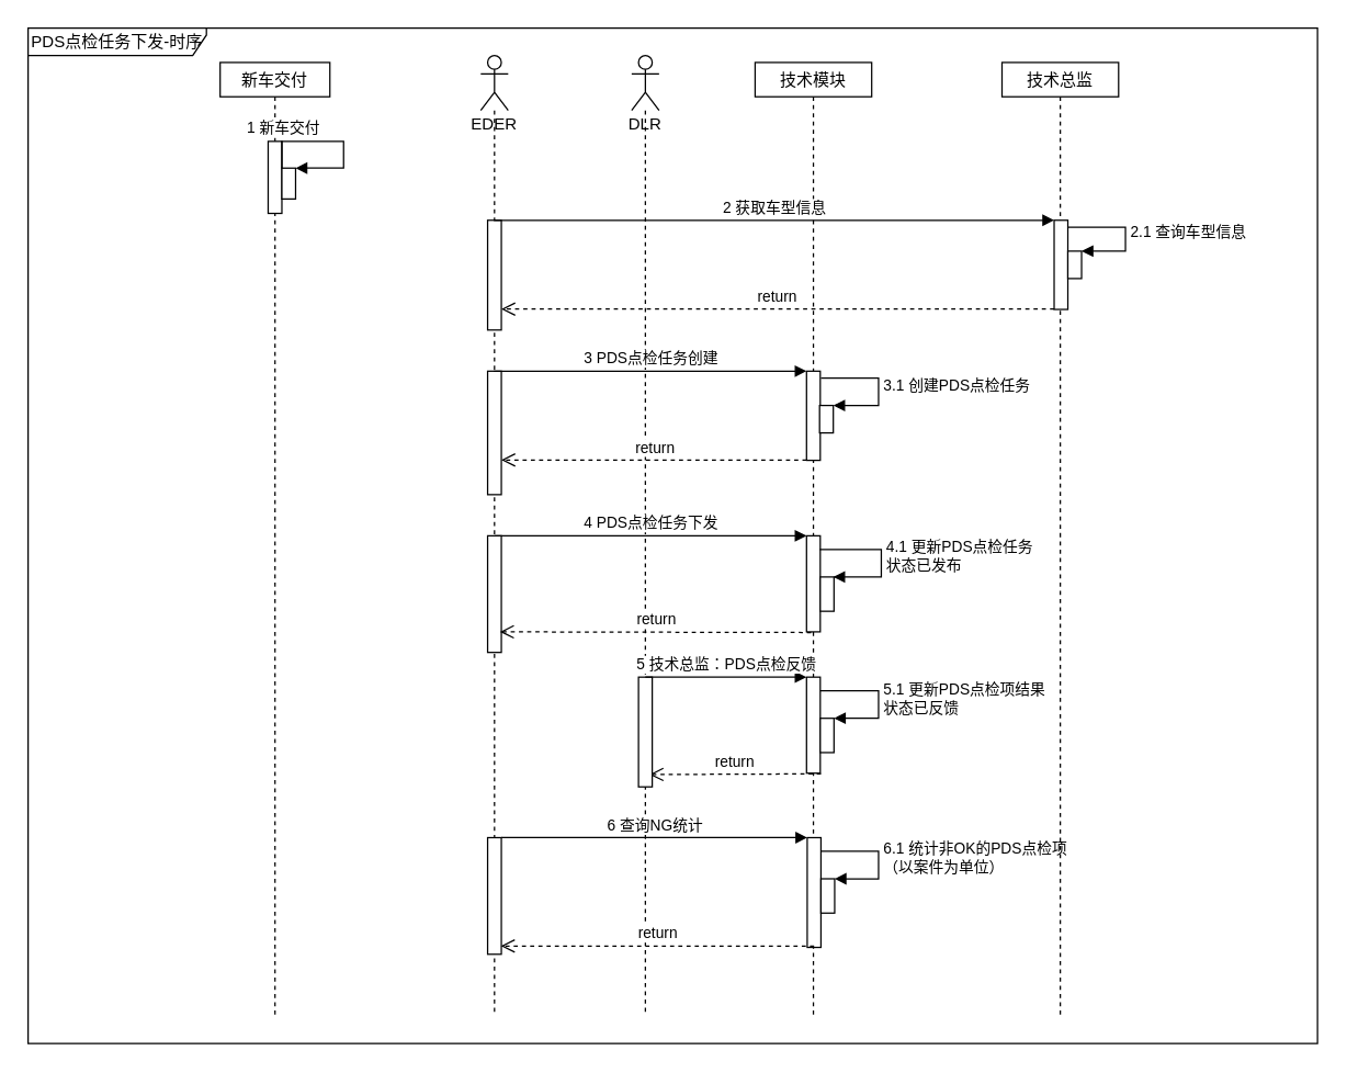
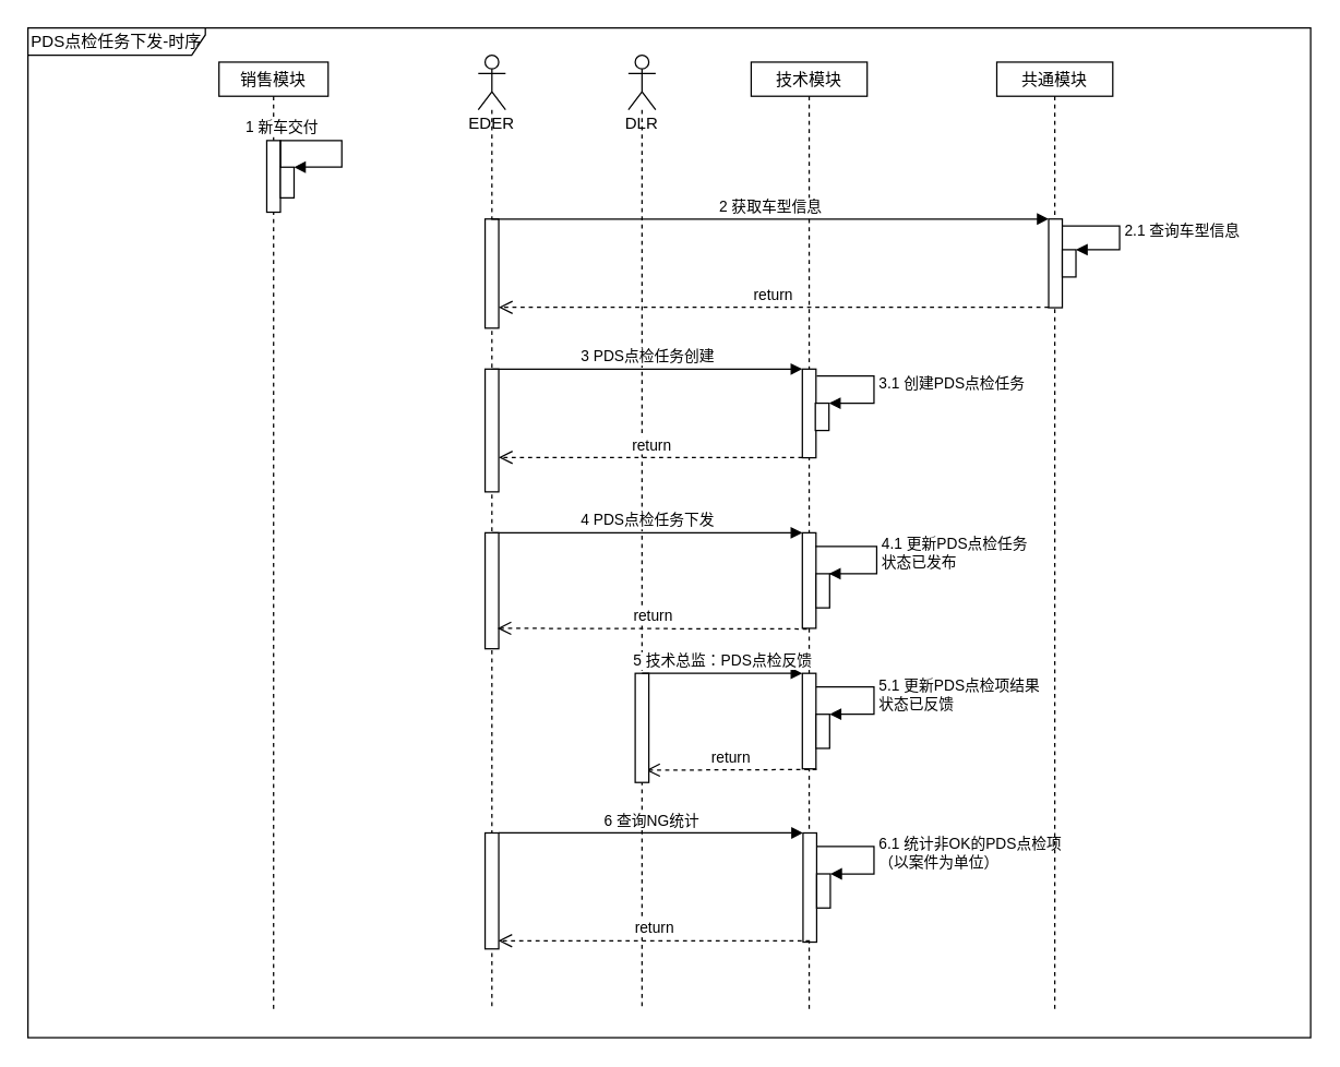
  <mxCell id="0" />
  <mxCell id="1" parent="0" />
  <mxCell id="2" value="PDS点检任务下发-时序" style="shape=umlFrame;whiteSpace=wrap;html=1;width=130;height=20;" vertex="1" parent="1"><mxGeometry x="20" y="20" width="940" height="740" as="geometry" /></mxCell>
  <mxCell id="3" value="技术模块" style="shape=umlLifeline;perimeter=lifelinePerimeter;whiteSpace=wrap;html=1;container=1;collapsible=0;recursiveResize=0;outlineConnect=0;size=25;" vertex="1" parent="1"><mxGeometry x="550" y="45" width="85" height="695" as="geometry" /></mxCell>
  <mxCell id="4" value="" style="html=1;points=[];perimeter=orthogonalPerimeter;" vertex="1" parent="3"><mxGeometry x="37.5" y="345" width="10" height="70" as="geometry" /></mxCell>
  <mxCell id="5" value="" style="html=1;points=[];perimeter=orthogonalPerimeter;" vertex="1" parent="3"><mxGeometry x="37.5" y="448" width="10" height="70" as="geometry" /></mxCell>
  <mxCell id="6" value="" style="html=1;points=[];perimeter=orthogonalPerimeter;" vertex="1" parent="3"><mxGeometry x="47.5" y="478" width="10" height="25" as="geometry" /></mxCell>
  <mxCell id="7" value="&lt;div&gt;&lt;span style=&quot;background-color: transparent&quot;&gt;5.1 更新PDS点检项结果&lt;/span&gt;&lt;/div&gt;&lt;div&gt;&lt;span style=&quot;background-color: transparent&quot;&gt;状态已反馈&lt;/span&gt;&lt;/div&gt;" style="edgeStyle=orthogonalEdgeStyle;html=1;align=left;spacingLeft=2;endArrow=block;rounded=0;entryX=1;entryY=0;" edge="1" target="6" parent="3" source="5"><mxGeometry relative="1" as="geometry"><mxPoint x="55" y="458" as="sourcePoint" /><Array as="points"><mxPoint x="90" y="458" /><mxPoint x="90" y="478" /></Array></mxGeometry></mxCell>
  <mxCell id="8" value="return" style="html=1;verticalAlign=bottom;endArrow=open;dashed=1;endSize=8;exitX=0;exitY=0.95;rounded=0;" edge="1" parent="3"><mxGeometry relative="1" as="geometry"><mxPoint x="-77" y="519" as="targetPoint" /><mxPoint x="48" y="518.5" as="sourcePoint" /></mxGeometry></mxCell>
  <mxCell id="9" value="" style="html=1;points=[];perimeter=orthogonalPerimeter;" vertex="1" parent="3"><mxGeometry x="47.5" y="375" width="10" height="25" as="geometry" /></mxCell>
  <mxCell id="10" value="" style="html=1;points=[];perimeter=orthogonalPerimeter;" vertex="1" parent="3"><mxGeometry x="37.5" y="225" width="10" height="65" as="geometry" /></mxCell>
  <mxCell id="11" value="" style="html=1;points=[];perimeter=orthogonalPerimeter;" vertex="1" parent="3"><mxGeometry x="47" y="250" width="10" height="20" as="geometry" /></mxCell>
  <mxCell id="12" value="&lt;span style=&quot;background-color: transparent&quot;&gt;3.1 创建PDS点检任务&lt;/span&gt;" style="edgeStyle=orthogonalEdgeStyle;html=1;align=left;spacingLeft=2;endArrow=block;rounded=0;entryX=1;entryY=0;" edge="1" target="11" parent="3"><mxGeometry relative="1" as="geometry"><mxPoint x="48" y="230" as="sourcePoint" /><Array as="points"><mxPoint x="90" y="230" /><mxPoint x="90" y="250" /></Array></mxGeometry></mxCell>
  <mxCell id="13" value="" style="html=1;points=[];perimeter=orthogonalPerimeter;" vertex="1" parent="3"><mxGeometry x="38" y="565" width="10" height="80" as="geometry" /></mxCell>
  <mxCell id="14" value="" style="html=1;points=[];perimeter=orthogonalPerimeter;" vertex="1" parent="3"><mxGeometry x="48" y="595" width="10" height="25" as="geometry" /></mxCell>
  <mxCell id="15" value="&lt;div&gt;&lt;span style=&quot;background-color: transparent&quot;&gt;6.1 统计非OK的PDS点检项&lt;/span&gt;&lt;/div&gt;&lt;div&gt;&lt;span style=&quot;background-color: transparent&quot;&gt;（以案件为单位）&lt;br&gt;&lt;/span&gt;&lt;/div&gt;" style="edgeStyle=orthogonalEdgeStyle;html=1;align=left;spacingLeft=2;endArrow=block;rounded=0;entryX=1;entryY=0;" edge="1" target="14" parent="3"><mxGeometry relative="1" as="geometry"><mxPoint x="48" y="575" as="sourcePoint" /><Array as="points"><mxPoint x="90" y="575" /><mxPoint x="90" y="595" /></Array></mxGeometry></mxCell>
  <mxCell id="16" value="DLR &amp;nbsp;&amp;nbsp;&amp;nbsp;&amp;nbsp;&amp;nbsp;&amp;nbsp;&amp;nbsp;&amp;nbsp;&amp;nbsp;&amp;nbsp;&amp;nbsp;&amp;nbsp;&amp;nbsp;&amp;nbsp;&amp;nbsp;&amp;nbsp;&amp;nbsp;&amp;nbsp;&amp;nbsp;&amp;nbsp;&amp;nbsp;&amp;nbsp;&amp;nbsp;&amp;nbsp;&amp;nbsp;&amp;nbsp; " style="shape=umlLifeline;participant=umlActor;perimeter=lifelinePerimeter;whiteSpace=wrap;html=1;container=1;collapsible=0;recursiveResize=0;verticalAlign=top;spacingTop=36;outlineConnect=0;" vertex="1" parent="1"><mxGeometry x="460" y="40" width="20" height="700" as="geometry" /></mxCell>
  <mxCell id="17" value="" style="html=1;points=[];perimeter=orthogonalPerimeter;" vertex="1" parent="16"><mxGeometry x="5" y="453" width="10" height="80" as="geometry" /></mxCell>
  <mxCell id="18" value="EDER" style="shape=umlLifeline;participant=umlActor;perimeter=lifelinePerimeter;whiteSpace=wrap;html=1;container=1;collapsible=0;recursiveResize=0;verticalAlign=top;spacingTop=36;outlineConnect=0;" vertex="1" parent="1"><mxGeometry x="350" y="40" width="20" height="700" as="geometry" /></mxCell>
  <mxCell id="19" value="" style="html=1;points=[];perimeter=orthogonalPerimeter;" vertex="1" parent="18"><mxGeometry x="5" y="350" width="10" height="85" as="geometry" /></mxCell>
  <mxCell id="20" value="" style="html=1;points=[];perimeter=orthogonalPerimeter;" vertex="1" parent="18"><mxGeometry x="5" y="120" width="10" height="80" as="geometry" /></mxCell>
  <mxCell id="21" value="" style="html=1;points=[];perimeter=orthogonalPerimeter;" vertex="1" parent="18"><mxGeometry x="5" y="230" width="10" height="90" as="geometry" /></mxCell>
  <mxCell id="22" value="" style="html=1;points=[];perimeter=orthogonalPerimeter;" vertex="1" parent="18"><mxGeometry x="5" y="570" width="10" height="85" as="geometry" /></mxCell>
- <mxCell id="23" value="新车交付" style="shape=umlLifeline;perimeter=lifelinePerimeter;whiteSpace=wrap;html=1;container=1;collapsible=0;recursiveResize=0;outlineConnect=0;size=25;" vertex="1" parent="1"><mxGeometry x="160" y="45" width="80" height="695" as="geometry" /></mxCell>
+ <mxCell id="23" value="销售模块" style="shape=umlLifeline;perimeter=lifelinePerimeter;whiteSpace=wrap;html=1;container=1;collapsible=0;recursiveResize=0;outlineConnect=0;size=25;" vertex="1" parent="1"><mxGeometry x="160" y="45" width="80" height="695" as="geometry" /></mxCell>
  <mxCell id="24" value="" style="html=1;points=[];perimeter=orthogonalPerimeter;" vertex="1" parent="23"><mxGeometry x="35" y="57.5" width="10" height="52.5" as="geometry" /></mxCell>
  <mxCell id="25" value="" style="html=1;points=[];perimeter=orthogonalPerimeter;" vertex="1" parent="23"><mxGeometry x="45" y="77" width="10" height="22.5" as="geometry" /></mxCell>
  <mxCell id="26" value="" style="edgeStyle=orthogonalEdgeStyle;html=1;align=left;spacingLeft=2;endArrow=block;rounded=0;entryX=1;entryY=0;verticalAlign=top;" edge="1" target="25" parent="23"><mxGeometry x="-0.672" y="12" relative="1" as="geometry"><mxPoint x="45" y="77" as="sourcePoint" /><Array as="points"><mxPoint x="45" y="57.5" /><mxPoint x="90" y="57.5" /><mxPoint x="90" y="77.5" /></Array><mxPoint x="7" y="-11" as="offset" /></mxGeometry></mxCell>
  <mxCell id="27" value="1 新车交付" style="edgeLabel;html=1;align=center;verticalAlign=middle;resizable=0;points=[];" vertex="1" connectable="0" parent="26"><mxGeometry x="-0.866" y="1" relative="1" as="geometry"><mxPoint x="1" y="-22" as="offset" /></mxGeometry></mxCell>
  <mxCell id="28" value="4 PDS点检任务下发" style="html=1;verticalAlign=bottom;endArrow=block;entryX=0;entryY=0;rounded=0;" edge="1" target="4" parent="1"><mxGeometry relative="1" as="geometry"><mxPoint x="360" y="390" as="sourcePoint" /></mxGeometry></mxCell>
  <mxCell id="29" value="return" style="html=1;verticalAlign=bottom;endArrow=open;dashed=1;endSize=8;exitX=0.333;exitY=1.007;rounded=0;exitDx=0;exitDy=0;exitPerimeter=0;" edge="1" source="4" parent="1"><mxGeometry relative="1" as="geometry"><mxPoint x="364" y="460" as="targetPoint" /><mxPoint x="579" y="459.5" as="sourcePoint" /></mxGeometry></mxCell>
  <mxCell id="30" value="5 技术总监：PDS点检反馈" style="html=1;verticalAlign=bottom;endArrow=block;entryX=0;entryY=0;rounded=0;" edge="1" target="5" parent="1"><mxGeometry relative="1" as="geometry"><mxPoint x="470" y="493" as="sourcePoint" /></mxGeometry></mxCell>
- <mxCell id="31" value="技术总监" style="shape=umlLifeline;perimeter=lifelinePerimeter;whiteSpace=wrap;html=1;container=1;collapsible=0;recursiveResize=0;outlineConnect=0;size=25;" vertex="1" parent="1"><mxGeometry x="730" y="45" width="85" height="695" as="geometry" /></mxCell>
+ <mxCell id="31" value="共通模块" style="shape=umlLifeline;perimeter=lifelinePerimeter;whiteSpace=wrap;html=1;container=1;collapsible=0;recursiveResize=0;outlineConnect=0;size=25;" vertex="1" parent="1"><mxGeometry x="730" y="45" width="85" height="695" as="geometry" /></mxCell>
  <mxCell id="32" value="" style="html=1;points=[];perimeter=orthogonalPerimeter;" vertex="1" parent="31"><mxGeometry x="38" y="115" width="10" height="65" as="geometry" /></mxCell>
  <mxCell id="33" value="" style="html=1;points=[];perimeter=orthogonalPerimeter;" vertex="1" parent="31"><mxGeometry x="48" y="137.5" width="10" height="20" as="geometry" /></mxCell>
  <mxCell id="34" value="&lt;span style=&quot;background-color: transparent&quot;&gt;2.1 查询车型信息&lt;/span&gt;" style="edgeStyle=orthogonalEdgeStyle;html=1;align=left;spacingLeft=2;endArrow=block;rounded=0;entryX=1;entryY=0;" edge="1" target="33" parent="31"><mxGeometry relative="1" as="geometry"><mxPoint x="48" y="120" as="sourcePoint" /><Array as="points"><mxPoint x="90" y="120" /><mxPoint x="90" y="138" /></Array></mxGeometry></mxCell>
  <mxCell id="35" value="&lt;div&gt;&lt;span style=&quot;background-color: transparent&quot;&gt;4.1 更新PDS点检任务&lt;/span&gt;&lt;/div&gt;&lt;div&gt;&lt;span style=&quot;background-color: transparent&quot;&gt;状态已发布&lt;br&gt;&lt;/span&gt;&lt;/div&gt;" style="edgeStyle=orthogonalEdgeStyle;html=1;align=left;spacingLeft=2;endArrow=block;rounded=0;" edge="1" parent="1"><mxGeometry relative="1" as="geometry"><mxPoint x="597" y="400" as="sourcePoint" /><Array as="points"><mxPoint x="642" y="400" /><mxPoint x="642" y="420" /></Array><mxPoint x="607" y="420" as="targetPoint" /></mxGeometry></mxCell>
  <mxCell id="36" value="2 获取车型信息" style="html=1;verticalAlign=bottom;endArrow=block;entryX=0;entryY=0;rounded=0;" edge="1" target="32" parent="1" source="18"><mxGeometry relative="1" as="geometry"><mxPoint x="698" y="160" as="sourcePoint" /></mxGeometry></mxCell>
  <mxCell id="37" value="return" style="html=1;verticalAlign=bottom;endArrow=open;dashed=1;endSize=8;exitX=0;exitY=0.95;rounded=0;" edge="1" parent="1"><mxGeometry relative="1" as="geometry"><mxPoint x="365" y="224.75" as="targetPoint" /><mxPoint x="768" y="224.75" as="sourcePoint" /></mxGeometry></mxCell>
  <mxCell id="38" value="3 PDS点检任务创建" style="html=1;verticalAlign=bottom;endArrow=block;entryX=0;entryY=0;rounded=0;" edge="1" target="10" parent="1" source="18"><mxGeometry relative="1" as="geometry"><mxPoint x="480" y="320" as="sourcePoint" /></mxGeometry></mxCell>
  <mxCell id="39" value="return" style="html=1;verticalAlign=bottom;endArrow=open;dashed=1;endSize=8;exitX=0;exitY=0.95;rounded=0;" edge="1" parent="1" target="21"><mxGeometry relative="1" as="geometry"><mxPoint x="370" y="335" as="targetPoint" /><mxPoint x="587.5" y="334.75" as="sourcePoint" /></mxGeometry></mxCell>
  <mxCell id="40" value="6 查询NG统计" style="html=1;verticalAlign=bottom;endArrow=block;entryX=0;entryY=0;rounded=0;" edge="1" target="13" parent="1" source="22"><mxGeometry relative="1" as="geometry"><mxPoint x="518" y="610" as="sourcePoint" /></mxGeometry></mxCell>
  <mxCell id="41" value="return" style="html=1;verticalAlign=bottom;endArrow=open;dashed=1;endSize=8;exitX=0;exitY=0.95;rounded=0;" edge="1" parent="1"><mxGeometry relative="1" as="geometry"><mxPoint x="364.667" y="689" as="targetPoint" /><mxPoint x="593" y="689" as="sourcePoint" /></mxGeometry></mxCell>
